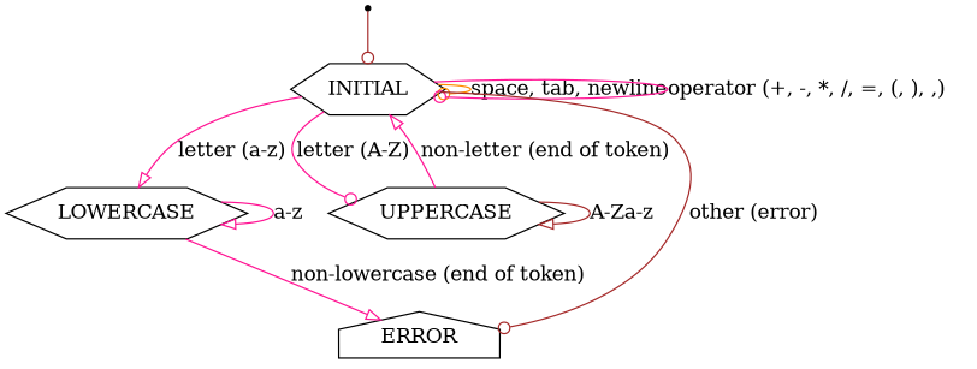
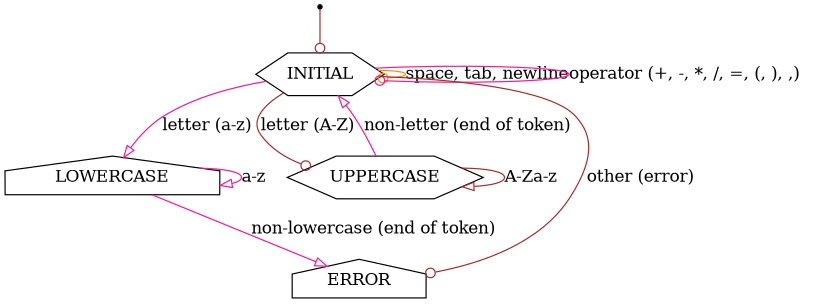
  digraph {
    node [shape=hexagon]
    edge [arrowhead=odot color=deeppink]
    start [shape=point]
    INITIAL
-   LOWERCASE
+   LOWERCASE [shape=house]
    UPPERCASE
    ERROR [shape=house]
    start -> INITIAL [color=brown]
    INITIAL -> INITIAL [color=darkorange label="space, tab, newline"]
    INITIAL -> INITIAL [label="operator (+, -, *, /, =, (, ), ,)"]
    INITIAL -> LOWERCASE [arrowhead=onormal label="letter (a-z)"]
-   INITIAL -> UPPERCASE [label="letter (A-Z)"]
+   INITIAL -> UPPERCASE [color=brown label="letter (A-Z)"]
    INITIAL -> ERROR [color=brown label="other (error)"]
    LOWERCASE -> LOWERCASE [arrowhead=onormal label="a-z"]
    LOWERCASE -> ERROR [arrowhead=onormal label="non-lowercase (end of token)"]
    UPPERCASE -> INITIAL [arrowhead=onormal label="non-letter (end of token)"]
    UPPERCASE -> UPPERCASE [arrowhead=onormal color=brown label="A-Za-z"]
  }
